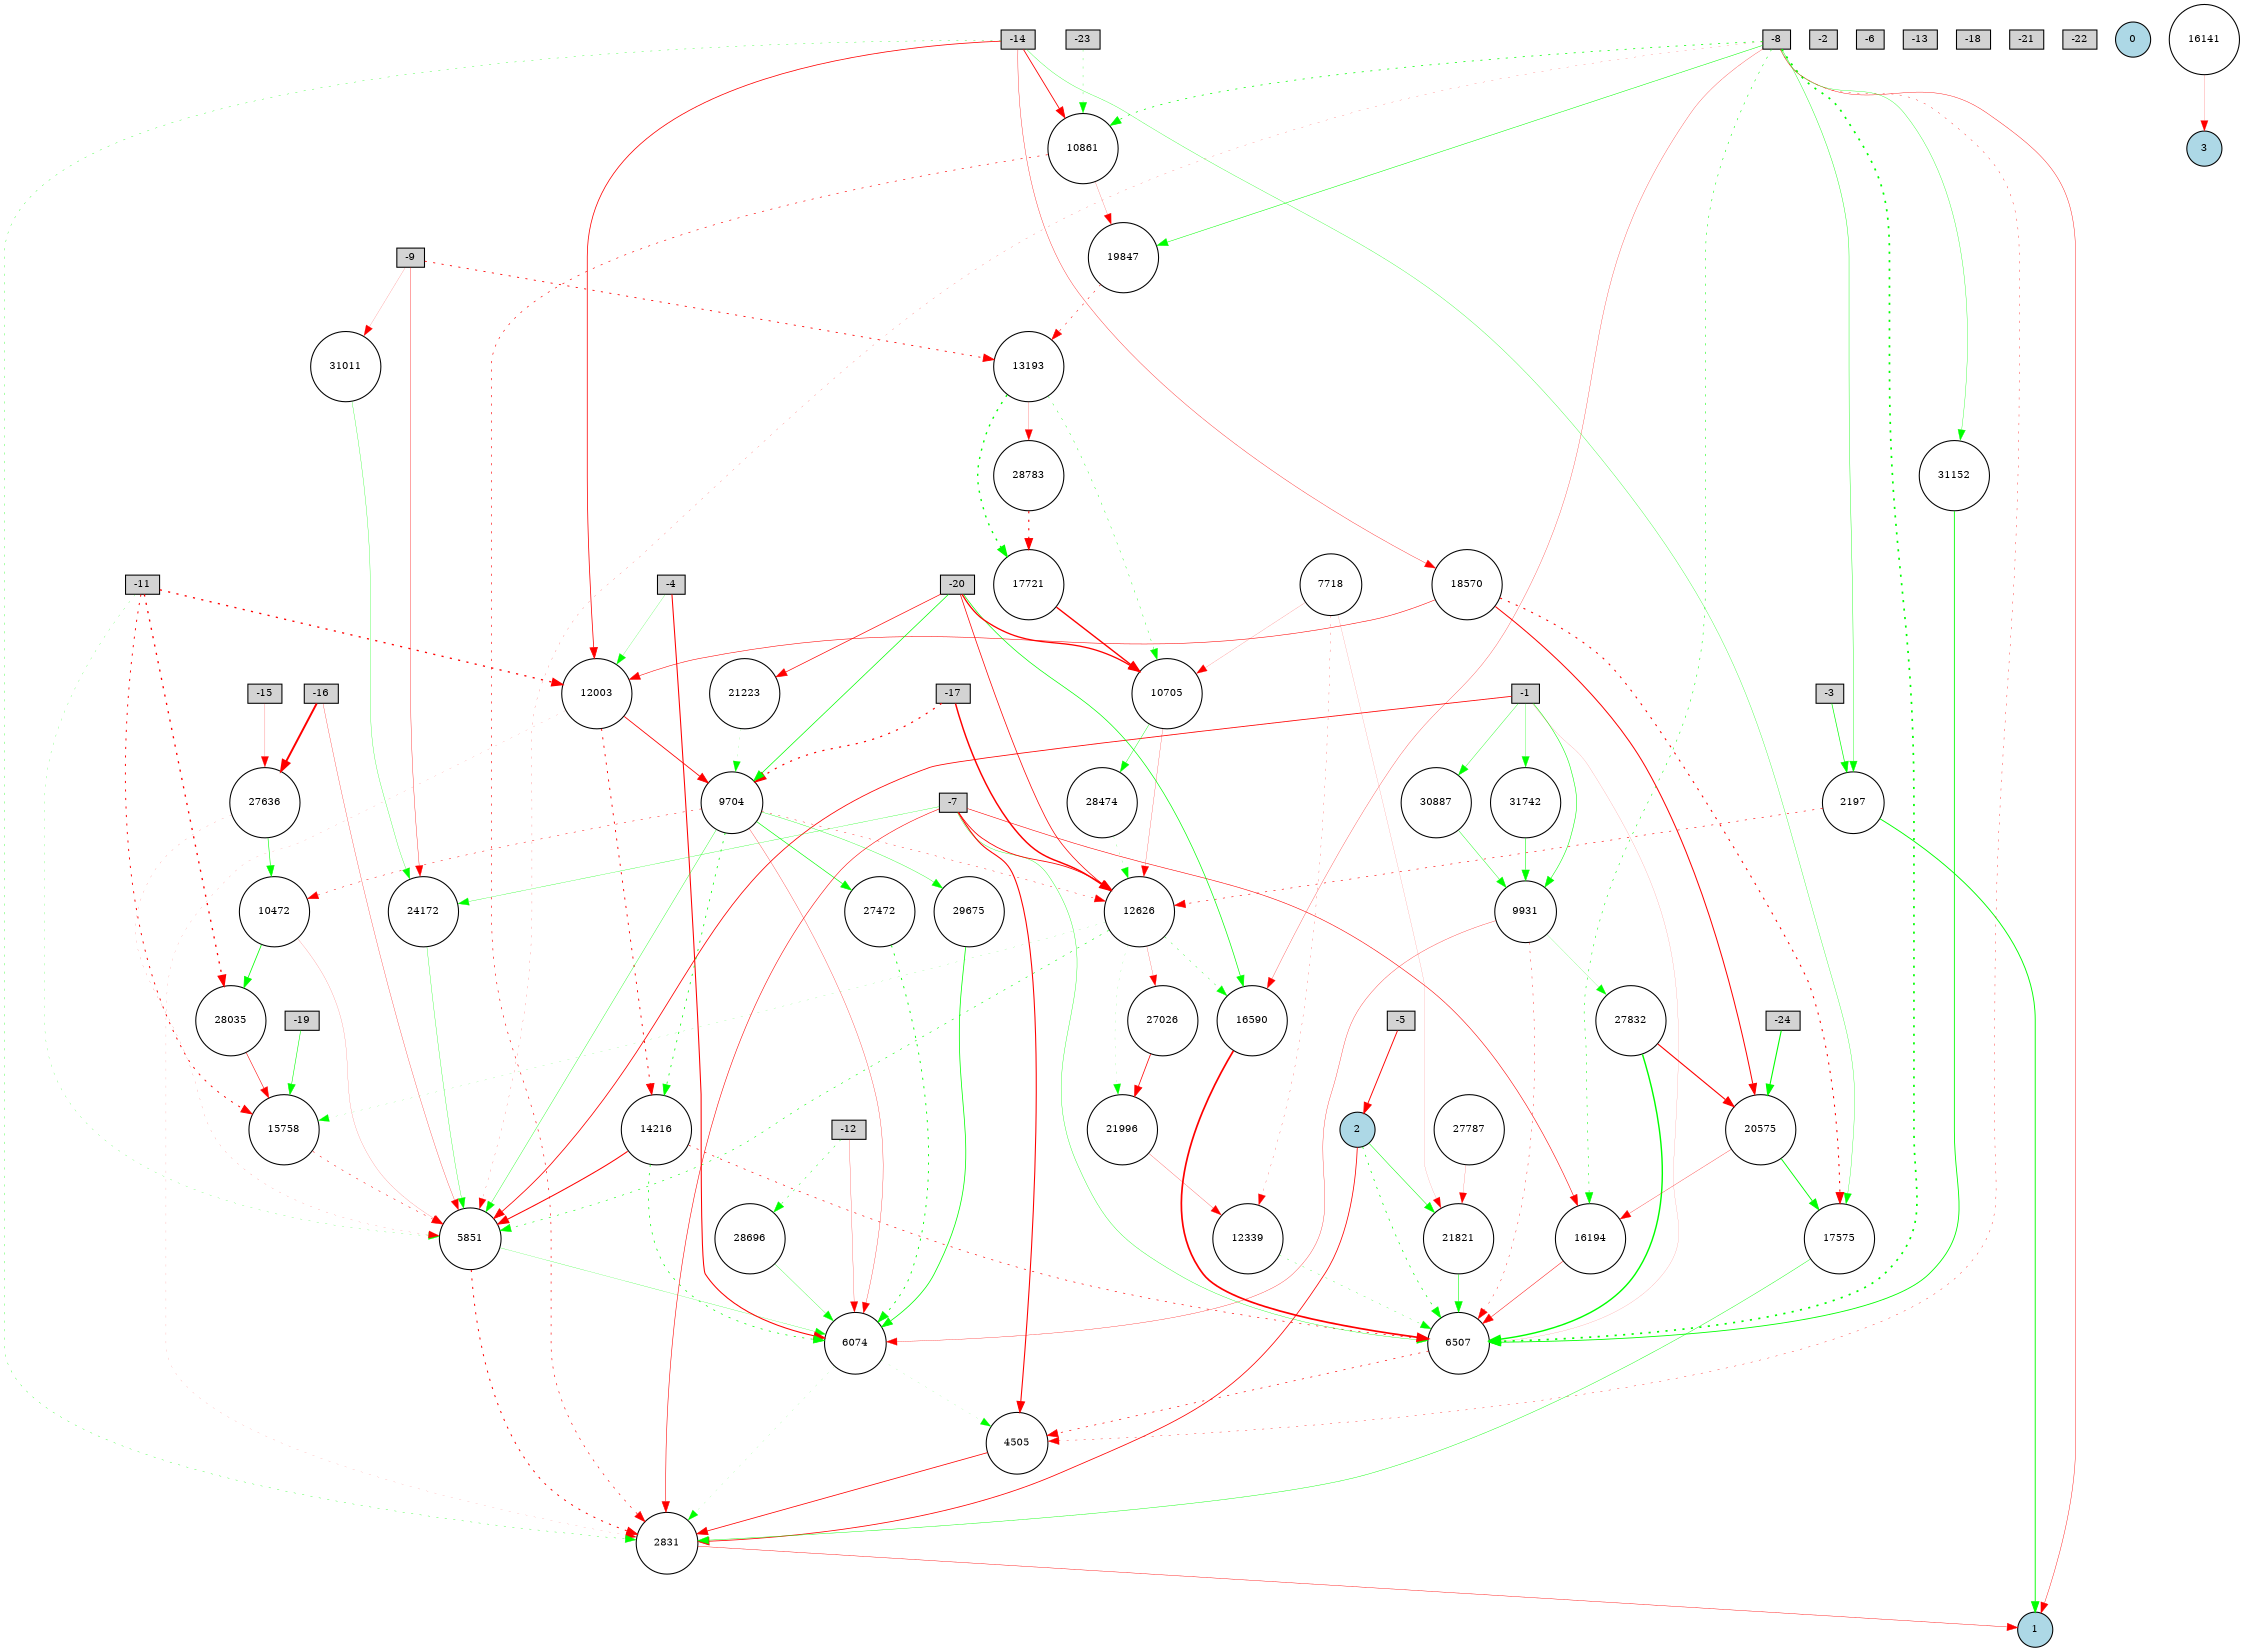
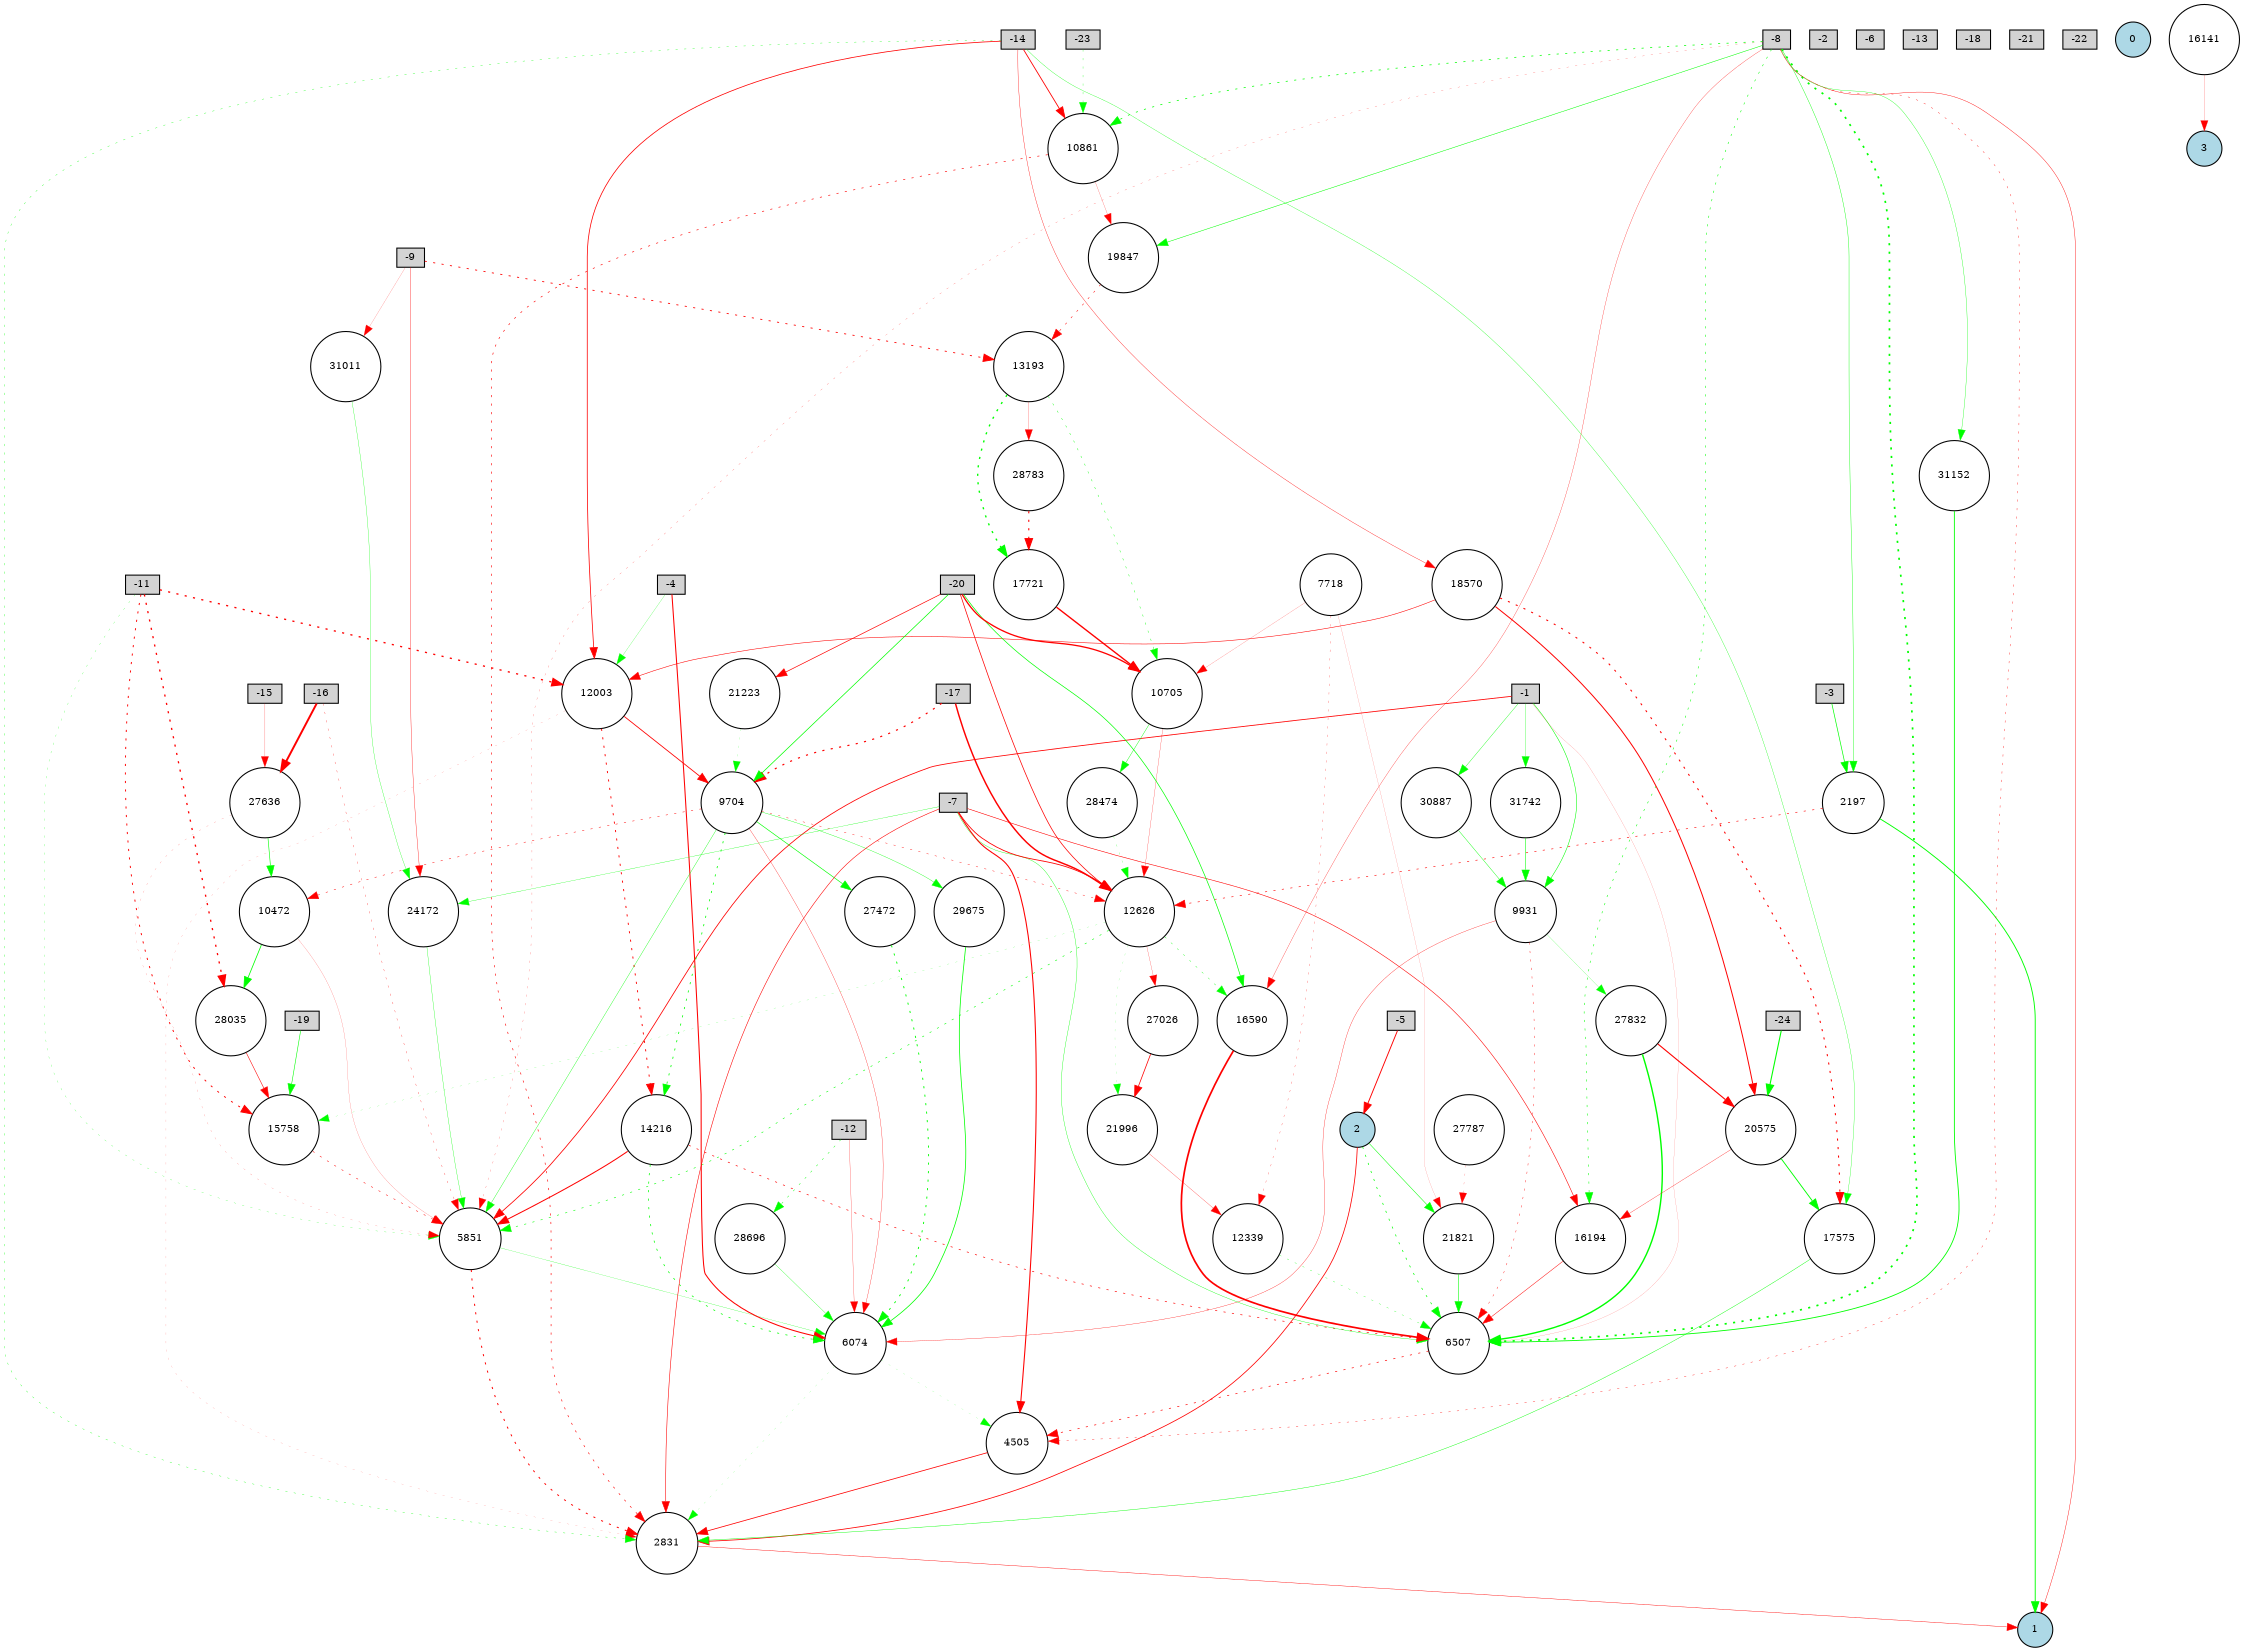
  digraph {
    node [fillcolor=white fontsize=9 shape=circle style=filled]
    edge [color=red style=solid]
    -1 [fillcolor=lightgray height=0.2 shape=box width=0.2]
    30887 [height=0.2 width=0.2]
    9931 [height=0.2 width=0.2]
    5851 [height=0.2 width=0.2]
    6507 [height=0.2 width=0.2]
    31742 [height=0.2 width=0.2]
    6074 [height=0.2 width=0.2]
    27832 [height=0.2 width=0.2]
    2831 [height=0.2 width=0.2]
    4505 [height=0.2 width=0.2]
    -2 [fillcolor=lightgray height=0.2 shape=box width=0.2]
    -3 [fillcolor=lightgray height=0.2 shape=box width=0.2]
    2197 [height=0.2 width=0.2]
    12626 [height=0.2 width=0.2]
    1 [fillcolor=lightblue height=0.2 width=0.2]
    -4 [fillcolor=lightgray height=0.2 shape=box width=0.2]
    12003 [height=0.2 width=0.2]
    9704 [height=0.2 width=0.2]
    14216 [height=0.2 width=0.2]
    -5 [fillcolor=lightgray height=0.2 shape=box width=0.2]
    2 [fillcolor=lightblue height=0.2 width=0.2]
    21821 [height=0.2 width=0.2]
    -6 [fillcolor=lightgray height=0.2 shape=box width=0.2]
    -7 [fillcolor=lightgray height=0.2 shape=box width=0.2]
    16194 [height=0.2 width=0.2]
    24172 [height=0.2 width=0.2]
    16590 [height=0.2 width=0.2]
    15758 [height=0.2 width=0.2]
    27026 [height=0.2 width=0.2]
    21996 [height=0.2 width=0.2]
    -8 [fillcolor=lightgray height=0.2 shape=box width=0.2]
    19847 [height=0.2 width=0.2]
    31152 [height=0.2 width=0.2]
    10861 [height=0.2 width=0.2]
    13193 [height=0.2 width=0.2]
    -9 [fillcolor=lightgray height=0.2 shape=box width=0.2]
    31011 [height=0.2 width=0.2]
    17721 [height=0.2 width=0.2]
    10705 [height=0.2 width=0.2]
    28783 [height=0.2 width=0.2]
    -11 [fillcolor=lightgray height=0.2 shape=box width=0.2]
    28035 [height=0.2 width=0.2]
    -12 [fillcolor=lightgray height=0.2 shape=box width=0.2]
    28696 [height=0.2 width=0.2]
    -13 [fillcolor=lightgray height=0.2 shape=box width=0.2]
    -14 [fillcolor=lightgray height=0.2 shape=box width=0.2]
    18570 [height=0.2 width=0.2]
    17575 [height=0.2 width=0.2]
    20575 [height=0.2 width=0.2]
    -15 [fillcolor=lightgray height=0.2 shape=box width=0.2]
    27636 [height=0.2 width=0.2]
    10472 [height=0.2 width=0.2]
    -16 [fillcolor=lightgray height=0.2 shape=box width=0.2]
    -17 [fillcolor=lightgray height=0.2 shape=box width=0.2]
    27472 [height=0.2 width=0.2]
    29675 [height=0.2 width=0.2]
    -18 [fillcolor=lightgray height=0.2 shape=box width=0.2]
    -19 [fillcolor=lightgray height=0.2 shape=box width=0.2]
    -20 [fillcolor=lightgray height=0.2 shape=box width=0.2]
    21223 [height=0.2 width=0.2]
    -21 [fillcolor=lightgray height=0.2 shape=box width=0.2]
    -22 [fillcolor=lightgray height=0.2 shape=box width=0.2]
    -23 [fillcolor=lightgray height=0.2 shape=box width=0.2]
    -24 [fillcolor=lightgray height=0.2 shape=box width=0.2]
    0 [fillcolor=lightblue height=0.2 width=0.2]
    3 [fillcolor=lightblue height=0.2 width=0.2]
    28474 [height=0.2 width=0.2]
    27787 [height=0.2 width=0.2]
    16141 [height=0.2 width=0.2]
    12339 [height=0.2 width=0.2]
    7718 [height=0.2 width=0.2]
    -1 -> 30887 [color=green penwidth=0.347237328965182]
    -1 -> 9931 [color=green penwidth=0.5043965017130649]
    -1 -> 5851 [penwidth=0.7590638711979658]
    -1 -> 6507 [penwidth=0.11357036566029216]
    -1 -> 31742 [color=green penwidth=0.2894041168413232]
    30887 -> 9931 [color=green penwidth=0.3855563173454051]
    9931 -> 6507 [penwidth=0.3675968052024292 style=dotted]
    9931 -> 6074 [penwidth=0.29455356273671335]
    9931 -> 27832 [color=green penwidth=0.16826580003360908]
    5851 -> 6074 [color=green penwidth=0.2095793950198106]
    5851 -> 2831 [penwidth=0.9226929314100797 style=dotted]
    6507 -> 4505 [penwidth=0.6322405620901163 style=dotted]
    31742 -> 9931 [color=green penwidth=0.509859389655234]
    6074 -> 2831 [color=green penwidth=0.11240021403882484 style=dotted]
    6074 -> 4505 [color=green penwidth=0.10775352464781476 style=dotted]
    27832 -> 6507 [color=green penwidth=1.3311659664213056]
    27832 -> 20575 [penwidth=1.041497435372909]
    2831 -> 1 [penwidth=0.3843988674387969]
    4505 -> 2831 [penwidth=0.7227202104592088]
    -3 -> 2197 [color=green penwidth=0.6416326236277254]
    2197 -> 12626 [penwidth=0.5701608215513287 style=dotted]
    2197 -> 1 [color=green penwidth=0.8626717121862153]
    12626 -> 5851 [color=green penwidth=0.5302095203022266 style=dotted]
    12626 -> 16590 [color=green penwidth=0.3375347227636303 style=dotted]
    12626 -> 15758 [color=green penwidth=0.140658424823675 style=dotted]
    12626 -> 27026 [penwidth=0.19381303610687353]
    12626 -> 21996 [color=green penwidth=0.13269061316988534 style=dotted]
    -4 -> 6074 [penwidth=0.9793963909545523]
    -4 -> 12003 [color=green penwidth=0.19851586794983717]
    12003 -> 2831 [penwidth=0.10891021893148149 style=dotted]
    12003 -> 9704 [penwidth=0.7829376410180855]
    12003 -> 14216 [penwidth=0.8681862849012166 style=dotted]
    9704 -> 5851 [color=green penwidth=0.3414553604927955]
    9704 -> 6074 [penwidth=0.27662741027255056]
    9704 -> 12626 [penwidth=0.3694807907356097 style=dotted]
    9704 -> 14216 [color=green penwidth=0.7344196559420625 style=dotted]
    9704 -> 10472 [penwidth=0.445548739468988 style=dotted]
    9704 -> 27472 [color=green penwidth=0.5989536534305364]
    9704 -> 29675 [color=green penwidth=0.3282948610683841]
    14216 -> 5851 [penwidth=0.9546178147464115]
    14216 -> 6507 [penwidth=0.6253330654953008 style=dotted]
    14216 -> 6074 [color=green penwidth=0.6916587087179754 style=dotted]
    -5 -> 2 [penwidth=0.8777203810493363]
    2 -> 6507 [color=green penwidth=0.6601680948875984 style=dotted]
    2 -> 2831 [penwidth=0.7414009339126981]
    2 -> 21821 [color=green penwidth=0.47933464669290704]
    21821 -> 6507 [color=green penwidth=0.5245629011100511]
    -7 -> 6507 [color=green penwidth=0.338813286081227]
    -7 -> 2831 [penwidth=0.5311026704684044]
    -7 -> 4505 [penwidth=1.0000608808777054]
    -7 -> 12626 [penwidth=0.7913486574952273]
    -7 -> 16194 [penwidth=0.5314223769516191]
    -7 -> 24172 [color=green penwidth=0.2742152260393847]
    16194 -> 6507 [penwidth=0.44520260638266884]
    24172 -> 5851 [color=green penwidth=0.2983048959366249]
    16590 -> 6507 [penwidth=1.606653815267176]
    15758 -> 5851 [penwidth=0.48613103258344503 style=dotted]
    27026 -> 21996 [penwidth=0.7135696442415264]
    21996 -> 12339 [penwidth=0.23488034978847658]
    -8 -> 5851 [penwidth=0.18036578869903225 style=dotted]
    -8 -> 6507 [color=green penwidth=1.6024625058645396 style=dotted]
    -8 -> 4505 [penwidth=0.3427080522268627 style=dotted]
    -8 -> 2197 [color=green penwidth=0.37599198959620117]
    -8 -> 1 [penwidth=0.38377721726764435]
    -8 -> 16194 [color=green penwidth=0.5086688116960782 style=dotted]
    -8 -> 16590 [penwidth=0.25963988470454635]
    -8 -> 19847 [color=green penwidth=0.4701216124705361]
    -8 -> 31152 [color=green penwidth=0.3159706458828788]
    -8 -> 10861 [color=green penwidth=0.6819488059992891 style=dotted]
    19847 -> 13193 [penwidth=0.4878657117344164 style=dotted]
    31152 -> 6507 [color=green penwidth=0.8060149810978904]
    10861 -> 2831 [penwidth=0.5947966863879172 style=dotted]
    10861 -> 19847 [penwidth=0.18288163077813413]
    13193 -> 17721 [color=green penwidth=1.2978171925907267 style=dotted]
    13193 -> 10705 [color=green penwidth=0.38906893671141796 style=dotted]
    13193 -> 28783 [penwidth=0.20636922374967584]
    -9 -> 24172 [penwidth=0.33431536565564635]
    -9 -> 13193 [penwidth=0.8079810809584408 style=dotted]
    -9 -> 31011 [penwidth=0.13762481291025824]
    31011 -> 24172 [color=green penwidth=0.2789313938242008]
    17721 -> 10705 [penwidth=1.2918330008717474]
    10705 -> 12626 [penwidth=0.21732834120261418]
    10705 -> 28474 [color=green penwidth=0.3803658301902447]
    28783 -> 17721 [penwidth=1.0342224453187239 style=dotted]
    -11 -> 5851 [color=green penwidth=0.20877656863047078 style=dotted]
    -11 -> 12003 [penwidth=1.261060032981569 style=dotted]
    -11 -> 15758 [penwidth=0.8858308487085368 style=dotted]
    -11 -> 28035 [penwidth=1.2440675375882375 style=dotted]
    28035 -> 15758 [penwidth=0.5174316345011511]
    -12 -> 6074 [penwidth=0.22462902959867953]
    -12 -> 28696 [color=green penwidth=0.4054245266167016 style=dotted]
    28696 -> 6074 [color=green penwidth=0.27581443987522847]
    -14 -> 2831 [color=green penwidth=0.315480138127454 style=dotted]
    -14 -> 12003 [penwidth=0.719775346875792]
    -14 -> 10861 [penwidth=0.7979138269530851]
    -14 -> 18570 [penwidth=0.3313449412234972]
    -14 -> 17575 [color=green penwidth=0.2951768245603308]
    18570 -> 12003 [penwidth=0.5076249597709741]
    18570 -> 17575 [penwidth=0.9975320192019309 style=dotted]
    18570 -> 20575 [penwidth=0.9379154887593925]
    17575 -> 2831 [color=green penwidth=0.395726011280917]
    20575 -> 16194 [penwidth=0.28398337855038436]
    20575 -> 17575 [color=green penwidth=0.8490041634087939]
    -15 -> 27636 [penwidth=0.1883993987999562]
    27636 -> 5851 [penwidth=0.1297399205525406 style=dotted]
    27636 -> 10472 [color=green penwidth=0.5630465174845983]
    10472 -> 5851 [penwidth=0.14061897798100376]
    10472 -> 28035 [color=green penwidth=0.7420760502213654]
-   -16 -> 5851 [penwidth=0.2634550448166364]
+   -16 -> 5851 [penwidth=0.2634550448166364 style=dotted]
    -16 -> 27636 [penwidth=1.8233931316705108]
    -17 -> 12626 [penwidth=1.3714094245204251]
    -17 -> 9704 [penwidth=1.1207817983807247 style=dotted]
    27472 -> 6074 [color=green penwidth=0.8511639649618175 style=dotted]
    29675 -> 6074 [color=green penwidth=0.7157330524607711]
    -19 -> 15758 [color=green penwidth=0.5264675472551905]
    -20 -> 12626 [penwidth=0.6897333469539922]
    -20 -> 9704 [color=green penwidth=0.6671282559229128]
    -20 -> 16590 [color=green penwidth=0.6454017070163065]
    -20 -> 10705 [penwidth=1.228458306672998]
    -20 -> 21223 [penwidth=0.6394490045472475]
    21223 -> 9704 [color=green penwidth=0.15011828744767475 style=dotted]
    -23 -> 10861 [color=green penwidth=0.2720784396554774 style=dotted]
    -24 -> 20575 [color=green penwidth=1.0195039724885993]
    28474 -> 12626 [color=green penwidth=0.21006540684947142 style=dotted]
-   27787 -> 21821 [penwidth=0.1640358372209605]
+   27787 -> 21821 [penwidth=0.1640358372209605 style=dotted]
    16141 -> 3 [penwidth=0.17073605995679156]
    12339 -> 6507 [color=green penwidth=0.2739662168334761 style=dotted]
    7718 -> 21821 [penwidth=0.11100042309524025]
    7718 -> 10705 [penwidth=0.14472280636818718]
    7718 -> 12339 [penwidth=0.23099875496056407 style=dotted]
  }
